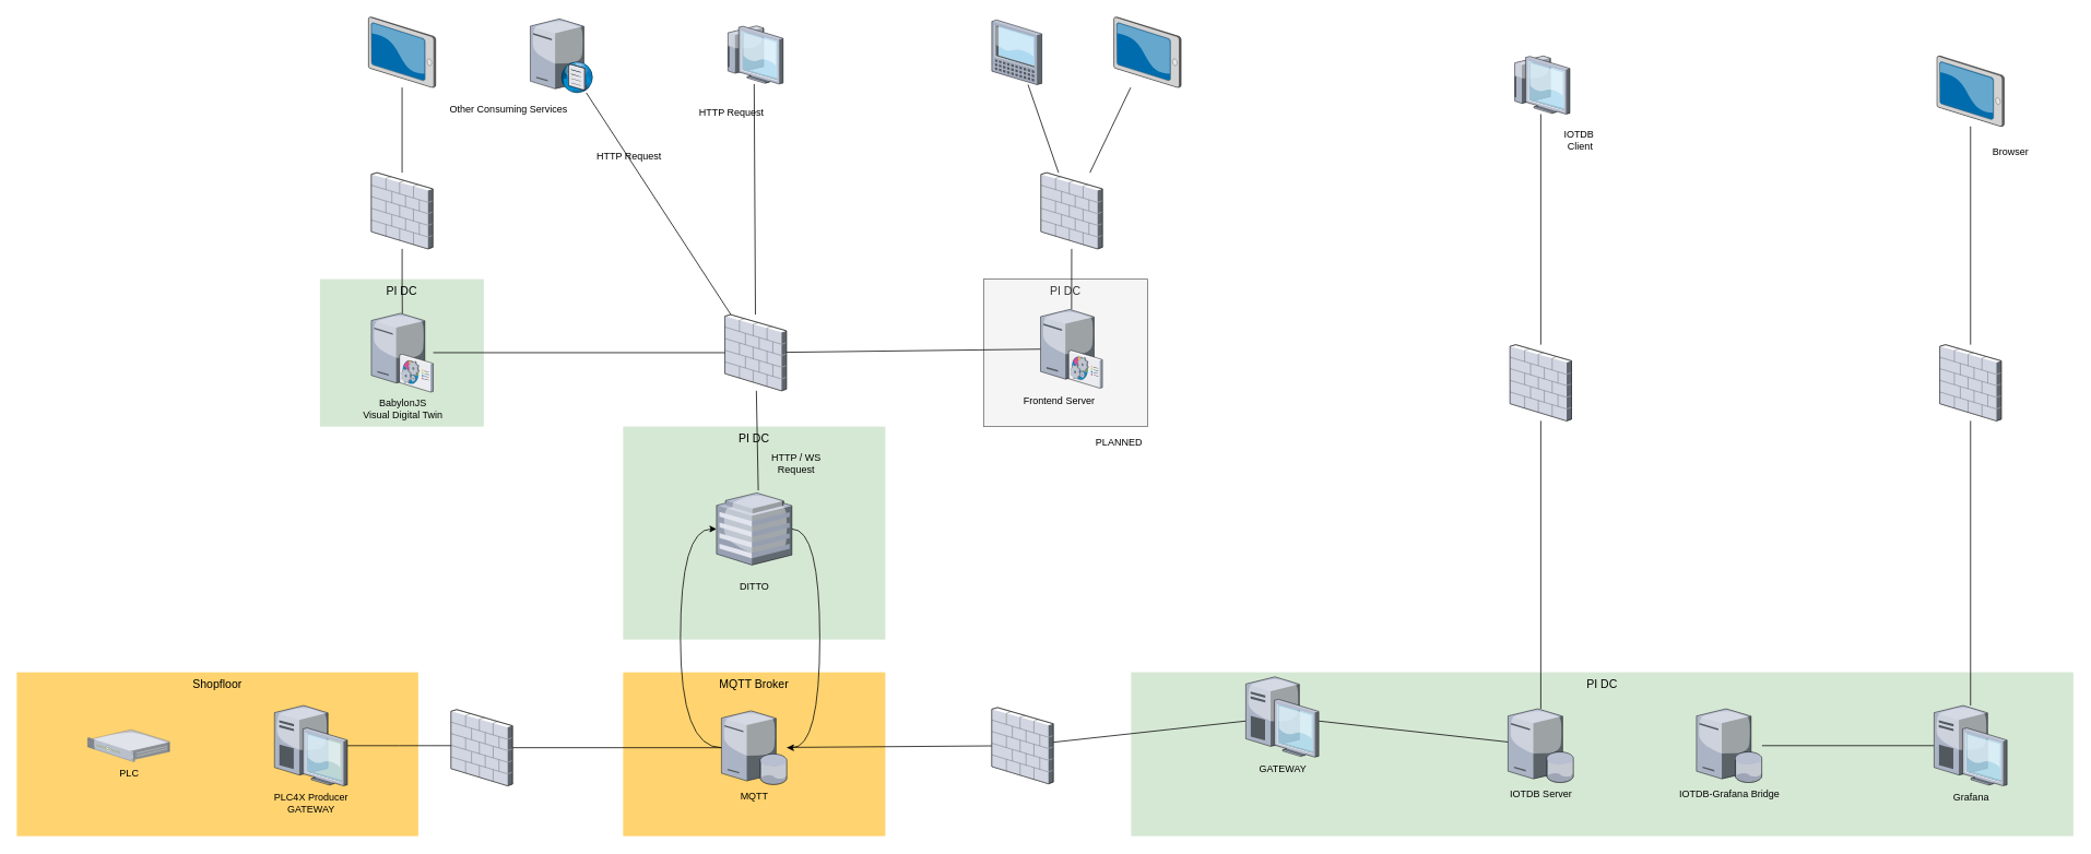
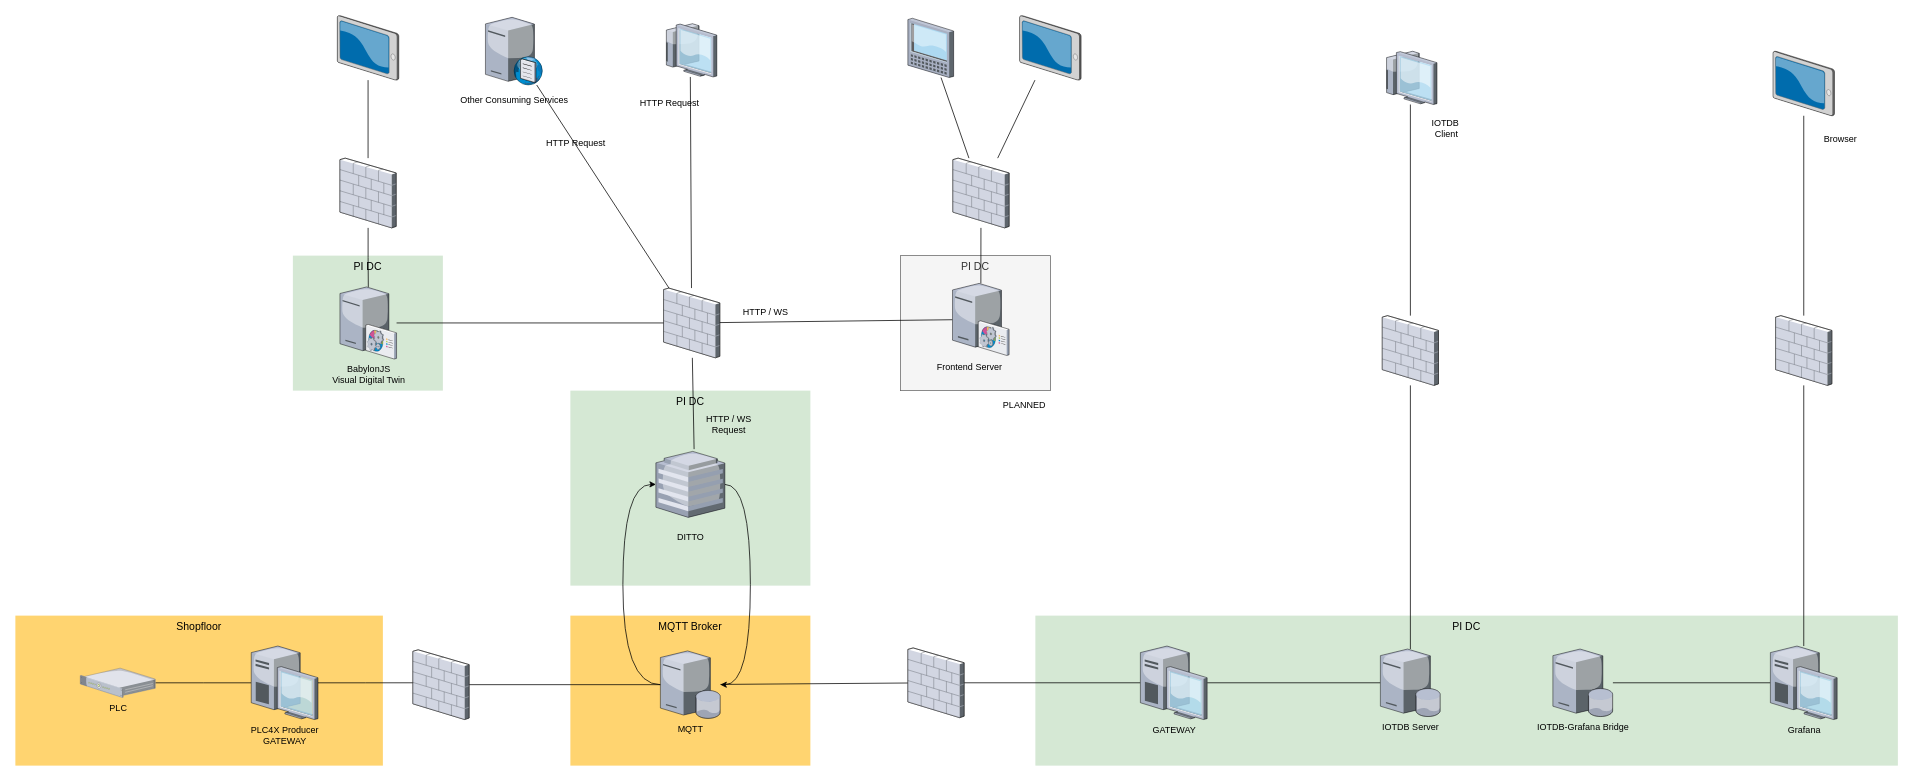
  <mxCell id="0" style=";html=1;" />
  <mxCell id="1" style=";html=1;" parent="0" />
  <mxCell id="2" value="PI DC" style="whiteSpace=wrap;html=1;fillColor=#f5f5f5;fontSize=14;strokeColor=#666666;verticalAlign=top;fontColor=#333333;" parent="1" vertex="1"><mxGeometry x="1200" y="340" width="200" height="180" as="geometry" /></mxCell>
  <mxCell id="3" value="PI DC" style="whiteSpace=wrap;html=1;fillColor=#d5e8d4;fontSize=14;strokeColor=none;verticalAlign=top;" parent="1" vertex="1"><mxGeometry x="760" y="520" width="320" height="260" as="geometry" /></mxCell>
  <mxCell id="4" value="MQTT Broker" style="whiteSpace=wrap;html=1;fillColor=#ffd470;fontSize=14;strokeColor=none;verticalAlign=top;" parent="1" vertex="1"><mxGeometry x="760" y="820" width="320" height="200" as="geometry" /></mxCell>
  <mxCell id="5" value="Shopfloor" style="whiteSpace=wrap;html=1;fillColor=#FFD470;gradientColor=none;fontSize=14;strokeColor=none;verticalAlign=top;" parent="1" vertex="1"><mxGeometry x="20" y="820" width="490" height="200" as="geometry" /></mxCell>
  <mxCell id="6" value="PI DC" style="whiteSpace=wrap;html=1;fillColor=#d5e8d4;fontSize=14;strokeColor=none;verticalAlign=top;" parent="1" vertex="1"><mxGeometry x="1380" y="820" width="1150" height="200" as="geometry" /></mxCell>
+ <mxCell id="7" style="edgeStyle=orthogonalEdgeStyle;rounded=0;orthogonalLoop=1;jettySize=auto;html=1;startArrow=none;startFill=0;endArrow=none;endFill=0;" parent="1" source="8" target="10" edge="1"><mxGeometry relative="1" as="geometry" /></mxCell>
  <mxCell id="8" value="PLC" style="verticalLabelPosition=bottom;aspect=fixed;html=1;verticalAlign=top;strokeColor=none;align=center;outlineConnect=0;shape=mxgraph.citrix.1u_2u_server;" parent="1" vertex="1"><mxGeometry x="106.5" y="890" width="100" height="39.1" as="geometry" /></mxCell>
  <mxCell id="9" style="edgeStyle=orthogonalEdgeStyle;rounded=0;orthogonalLoop=1;jettySize=auto;html=1;entryX=0.4;entryY=0.473;entryDx=0;entryDy=0;entryPerimeter=0;startArrow=none;startFill=0;endArrow=none;endFill=0;" parent="1" source="10" target="12" edge="1"><mxGeometry relative="1" as="geometry" /></mxCell>
  <mxCell id="10" value="PLC4X Producer&lt;br&gt;GATEWAY" style="verticalLabelPosition=bottom;aspect=fixed;html=1;verticalAlign=top;strokeColor=none;align=center;outlineConnect=0;shape=mxgraph.citrix.desktop;" parent="1" vertex="1"><mxGeometry x="334.5" y="860.55" width="89" height="98" as="geometry" /></mxCell>
  <mxCell id="11" style="edgeStyle=orthogonalEdgeStyle;rounded=0;orthogonalLoop=1;jettySize=auto;html=1;startArrow=none;startFill=0;endArrow=none;endFill=0;" parent="1" source="12" target="14" edge="1"><mxGeometry relative="1" as="geometry" /></mxCell>
  <mxCell id="12" value="" style="verticalLabelPosition=bottom;aspect=fixed;html=1;verticalAlign=top;strokeColor=none;shape=mxgraph.citrix.firewall;fillColor=#66B2FF;gradientColor=#0066CC;fontSize=14;" parent="1" vertex="1"><mxGeometry x="550" y="865.55" width="75" height="93" as="geometry" /></mxCell>
  <mxCell id="13" style="edgeStyle=none;rounded=0;orthogonalLoop=1;jettySize=auto;html=1;startArrow=none;startFill=0;endArrow=none;endFill=0;" parent="1" source="14" target="34" edge="1"><mxGeometry relative="1" as="geometry" /></mxCell>
  <mxCell id="14" value="MQTT" style="verticalLabelPosition=bottom;aspect=fixed;html=1;verticalAlign=top;strokeColor=none;align=center;outlineConnect=0;shape=mxgraph.citrix.database_server;" parent="1" vertex="1"><mxGeometry x="880" y="867.05" width="80" height="90" as="geometry" /></mxCell>
  <mxCell id="15" style="edgeStyle=orthogonalEdgeStyle;rounded=0;orthogonalLoop=1;jettySize=auto;html=1;startArrow=classic;startFill=1;endArrow=none;endFill=0;curved=1;" parent="1" source="17" target="14" edge="1"><mxGeometry relative="1" as="geometry"><Array as="points"><mxPoint x="830" y="645" /><mxPoint x="830" y="912.05" /></Array></mxGeometry></mxCell>
  <mxCell id="16" style="edgeStyle=orthogonalEdgeStyle;rounded=0;orthogonalLoop=1;jettySize=auto;html=1;startArrow=none;startFill=0;endArrow=classic;endFill=1;curved=1;" parent="1" source="17" target="14" edge="1"><mxGeometry relative="1" as="geometry"><Array as="points"><mxPoint x="1000" y="645" /><mxPoint x="1000" y="912.05" /></Array></mxGeometry></mxCell>
  <mxCell id="17" value="" style="verticalLabelPosition=bottom;aspect=fixed;html=1;verticalAlign=top;strokeColor=none;shape=mxgraph.citrix.hq_enterprise;fillColor=#66B2FF;gradientColor=#0066CC;fontSize=14;" parent="1" vertex="1"><mxGeometry x="874" y="601" width="92" height="88" as="geometry" /></mxCell>
  <mxCell id="18" style="rounded=0;orthogonalLoop=1;jettySize=auto;html=1;entryX=0.554;entryY=-0.034;entryDx=0;entryDy=0;entryPerimeter=0;startArrow=none;startFill=0;endArrow=none;endFill=0;" parent="1" source="19" target="17" edge="1"><mxGeometry relative="1" as="geometry" /></mxCell>
  <mxCell id="19" value="" style="verticalLabelPosition=bottom;aspect=fixed;html=1;verticalAlign=top;strokeColor=none;shape=mxgraph.citrix.firewall;fillColor=#66B2FF;gradientColor=#0066CC;fontSize=14;" parent="1" vertex="1"><mxGeometry x="884.25" y="383.25" width="75" height="93" as="geometry" /></mxCell>
  <mxCell id="20" style="edgeStyle=none;rounded=0;orthogonalLoop=1;jettySize=auto;html=1;startArrow=none;startFill=0;endArrow=none;endFill=0;" parent="1" source="21" target="48" edge="1"><mxGeometry relative="1" as="geometry" /></mxCell>
  <mxCell id="21" value="" style="verticalLabelPosition=bottom;aspect=fixed;html=1;verticalAlign=top;strokeColor=none;align=center;outlineConnect=0;shape=mxgraph.citrix.tablet_1;" parent="1" vertex="1"><mxGeometry x="1210" y="23.5" width="61" height="79" as="geometry" /></mxCell>
  <mxCell id="22" style="edgeStyle=none;rounded=0;orthogonalLoop=1;jettySize=auto;html=1;startArrow=none;startFill=0;endArrow=none;endFill=0;" parent="1" source="23" target="48" edge="1"><mxGeometry relative="1" as="geometry" /></mxCell>
  <mxCell id="23" value="" style="verticalLabelPosition=bottom;aspect=fixed;html=1;verticalAlign=top;strokeColor=none;align=center;outlineConnect=0;shape=mxgraph.citrix.tablet_2;" parent="1" vertex="1"><mxGeometry x="1359" y="20" width="82" height="86" as="geometry" /></mxCell>
  <mxCell id="24" style="edgeStyle=none;rounded=0;orthogonalLoop=1;jettySize=auto;html=1;startArrow=none;startFill=0;endArrow=none;endFill=0;" parent="1" source="25" target="19" edge="1"><mxGeometry relative="1" as="geometry" /></mxCell>
  <mxCell id="25" value="" style="verticalLabelPosition=bottom;aspect=fixed;html=1;verticalAlign=top;strokeColor=none;align=center;outlineConnect=0;shape=mxgraph.citrix.thin_client;" parent="1" vertex="1"><mxGeometry x="884.25" y="30.75" width="71" height="71" as="geometry" /></mxCell>
  <mxCell id="26" value="HTTP / WS&lt;br&gt;Request" style="text;html=1;align=center;verticalAlign=middle;resizable=0;points=[];autosize=1;" parent="1" vertex="1"><mxGeometry x="930.5" y="550" width="80" height="30" as="geometry" /></mxCell>
  <mxCell id="27" style="edgeStyle=none;rounded=0;orthogonalLoop=1;jettySize=auto;html=1;startArrow=none;startFill=0;endArrow=none;endFill=0;" parent="1" source="28" target="19" edge="1"><mxGeometry relative="1" as="geometry" /></mxCell>
  <mxCell id="28" value="" style="verticalLabelPosition=bottom;aspect=fixed;html=1;verticalAlign=top;strokeColor=none;align=center;outlineConnect=0;shape=mxgraph.citrix.command_center;" parent="1" vertex="1"><mxGeometry x="1269.5" y="377" width="75.5" height="96" as="geometry" /></mxCell>
  <mxCell id="29" value="Frontend Server" style="text;html=1;align=center;verticalAlign=middle;resizable=0;points=[];autosize=1;" parent="1" vertex="1"><mxGeometry x="1242" y="479" width="100" height="20" as="geometry" /></mxCell>
  <mxCell id="30" style="edgeStyle=none;rounded=0;orthogonalLoop=1;jettySize=auto;html=1;startArrow=none;startFill=0;endArrow=none;endFill=0;" parent="1" source="31" target="19" edge="1"><mxGeometry relative="1" as="geometry" /></mxCell>
  <mxCell id="31" value="" style="verticalLabelPosition=bottom;aspect=fixed;html=1;verticalAlign=top;strokeColor=none;align=center;outlineConnect=0;shape=mxgraph.citrix.dns_server;" parent="1" vertex="1"><mxGeometry x="646.75" y="20" width="76.5" height="92.5" as="geometry" /></mxCell>
- <mxCell id="32" value="Other Consuming Services" style="text;html=1;align=center;verticalAlign=middle;resizable=0;points=[];autosize=1;" parent="1" vertex="1"><mxGeometry x="540" y="123.25" width="160" height="20" as="geometry" /></mxCell>
+ <mxCell id="32" value="Other Consuming Services" style="text;html=1;align=center;verticalAlign=middle;resizable=0;points=[];autosize=1;" parent="1" vertex="1"><mxGeometry x="605" y="123.25" width="160" height="20" as="geometry" /></mxCell>
  <mxCell id="33" style="edgeStyle=none;rounded=0;orthogonalLoop=1;jettySize=auto;html=1;startArrow=none;startFill=0;endArrow=none;endFill=0;" parent="1" source="34" target="36" edge="1"><mxGeometry relative="1" as="geometry" /></mxCell>
  <mxCell id="34" value="" style="verticalLabelPosition=bottom;aspect=fixed;html=1;verticalAlign=top;strokeColor=none;shape=mxgraph.citrix.firewall;fillColor=#66B2FF;gradientColor=#0066CC;fontSize=14;" parent="1" vertex="1"><mxGeometry x="1210" y="863.05" width="75" height="93" as="geometry" /></mxCell>
  <mxCell id="35" style="edgeStyle=none;rounded=0;orthogonalLoop=1;jettySize=auto;html=1;startArrow=none;startFill=0;endArrow=none;endFill=0;" parent="1" source="36" target="37" edge="1"><mxGeometry relative="1" as="geometry" /></mxCell>
- <mxCell id="36" value="GATEWAY" style="verticalLabelPosition=bottom;aspect=fixed;html=1;verticalAlign=top;strokeColor=none;align=center;outlineConnect=0;shape=mxgraph.citrix.desktop;" parent="1" vertex="1"><mxGeometry x="1520" y="825.55" width="89" height="98" as="geometry" /></mxCell>
+ <mxCell id="36" value="GATEWAY" style="verticalLabelPosition=bottom;aspect=fixed;html=1;verticalAlign=top;strokeColor=none;align=center;outlineConnect=0;shape=mxgraph.citrix.desktop;" parent="1" vertex="1"><mxGeometry x="1520" y="860.55" width="89" height="98" as="geometry" /></mxCell>
  <mxCell id="37" value="IOTDB Server" style="verticalLabelPosition=bottom;aspect=fixed;html=1;verticalAlign=top;strokeColor=none;align=center;outlineConnect=0;shape=mxgraph.citrix.database_server;" parent="1" vertex="1"><mxGeometry x="1840" y="864.55" width="80" height="90" as="geometry" /></mxCell>
  <mxCell id="38" style="edgeStyle=none;rounded=0;orthogonalLoop=1;jettySize=auto;html=1;startArrow=none;startFill=0;endArrow=none;endFill=0;" parent="1" source="40" target="37" edge="1"><mxGeometry relative="1" as="geometry" /></mxCell>
  <mxCell id="39" style="edgeStyle=none;rounded=0;orthogonalLoop=1;jettySize=auto;html=1;startArrow=none;startFill=0;endArrow=none;endFill=0;" parent="1" source="40" target="41" edge="1"><mxGeometry relative="1" as="geometry" /></mxCell>
  <mxCell id="40" value="" style="verticalLabelPosition=bottom;aspect=fixed;html=1;verticalAlign=top;strokeColor=none;shape=mxgraph.citrix.firewall;fillColor=#66B2FF;gradientColor=#0066CC;fontSize=14;" parent="1" vertex="1"><mxGeometry x="1842.5" y="420" width="75" height="93" as="geometry" /></mxCell>
  <mxCell id="41" value="" style="verticalLabelPosition=bottom;aspect=fixed;html=1;verticalAlign=top;strokeColor=none;align=center;outlineConnect=0;shape=mxgraph.citrix.thin_client;" parent="1" vertex="1"><mxGeometry x="1844.5" y="67.5" width="71" height="71" as="geometry" /></mxCell>
  <mxCell id="42" value="IOTDB&amp;nbsp; &lt;br&gt;Client" style="text;html=1;align=center;verticalAlign=middle;resizable=0;points=[];autosize=1;" parent="1" vertex="1"><mxGeometry x="1898" y="155" width="60" height="30" as="geometry" /></mxCell>
  <mxCell id="43" value="HTTP Request" style="text;html=1;align=center;verticalAlign=middle;resizable=0;points=[];autosize=1;" parent="1" vertex="1"><mxGeometry x="847.25" y="127.25" width="90" height="20" as="geometry" /></mxCell>
  <mxCell id="44" value="HTTP Request" style="text;html=1;align=center;verticalAlign=middle;resizable=0;points=[];autosize=1;" parent="1" vertex="1"><mxGeometry x="722.25" y="180.25" width="90" height="20" as="geometry" /></mxCell>
+ <mxCell id="45" value="HTTP / WS" style="text;html=1;align=center;verticalAlign=middle;resizable=0;points=[];autosize=1;" parent="1" vertex="1"><mxGeometry x="980.25" y="405.25" width="80" height="20" as="geometry" /></mxCell>
  <mxCell id="46" value="DITTO" style="text;html=1;align=center;verticalAlign=middle;resizable=0;points=[];autosize=1;" parent="1" vertex="1"><mxGeometry x="895" y="706" width="50" height="20" as="geometry" /></mxCell>
  <mxCell id="47" style="edgeStyle=none;rounded=0;orthogonalLoop=1;jettySize=auto;html=1;startArrow=none;startFill=0;endArrow=none;endFill=0;" parent="1" source="48" target="28" edge="1"><mxGeometry relative="1" as="geometry" /></mxCell>
  <mxCell id="48" value="" style="verticalLabelPosition=bottom;aspect=fixed;html=1;verticalAlign=top;strokeColor=none;shape=mxgraph.citrix.firewall;fillColor=#66B2FF;gradientColor=#0066CC;fontSize=14;" parent="1" vertex="1"><mxGeometry x="1270" y="210" width="75" height="93" as="geometry" /></mxCell>
  <mxCell id="49" style="edgeStyle=orthogonalEdgeStyle;rounded=0;orthogonalLoop=1;jettySize=auto;html=1;endArrow=none;endFill=0;" edge="1" parent="1" source="50" target="52"><mxGeometry relative="1" as="geometry" /></mxCell>
  <mxCell id="50" value="IOTDB-Grafana Bridge" style="verticalLabelPosition=bottom;aspect=fixed;html=1;verticalAlign=top;strokeColor=none;align=center;outlineConnect=0;shape=mxgraph.citrix.database_server;" vertex="1" parent="1"><mxGeometry x="2070" y="864.55" width="80" height="90" as="geometry" /></mxCell>
  <mxCell id="51" style="edgeStyle=orthogonalEdgeStyle;rounded=0;orthogonalLoop=1;jettySize=auto;html=1;endArrow=none;endFill=0;" edge="1" parent="1" source="52" target="53"><mxGeometry relative="1" as="geometry" /></mxCell>
  <mxCell id="52" value="Grafana" style="verticalLabelPosition=bottom;aspect=fixed;html=1;verticalAlign=top;strokeColor=none;align=center;outlineConnect=0;shape=mxgraph.citrix.desktop;" vertex="1" parent="1"><mxGeometry x="2360" y="860.55" width="89" height="98" as="geometry" /></mxCell>
  <mxCell id="53" value="" style="verticalLabelPosition=bottom;aspect=fixed;html=1;verticalAlign=top;strokeColor=none;shape=mxgraph.citrix.firewall;fillColor=#66B2FF;gradientColor=#0066CC;fontSize=14;" vertex="1" parent="1"><mxGeometry x="2367" y="420" width="75" height="93" as="geometry" /></mxCell>
  <mxCell id="54" style="edgeStyle=orthogonalEdgeStyle;rounded=0;orthogonalLoop=1;jettySize=auto;html=1;endArrow=none;endFill=0;" edge="1" parent="1" source="55" target="53"><mxGeometry relative="1" as="geometry" /></mxCell>
  <mxCell id="55" value="" style="verticalLabelPosition=bottom;aspect=fixed;html=1;verticalAlign=top;strokeColor=none;align=center;outlineConnect=0;shape=mxgraph.citrix.tablet_2;" vertex="1" parent="1"><mxGeometry x="2363.5" y="67.5" width="82" height="86" as="geometry" /></mxCell>
  <mxCell id="56" value="Browser" style="text;html=1;align=center;verticalAlign=middle;resizable=0;points=[];autosize=1;" vertex="1" parent="1"><mxGeometry x="2423" y="175" width="60" height="20" as="geometry" /></mxCell>
  <mxCell id="57" value="PI DC" style="whiteSpace=wrap;html=1;fillColor=#d5e8d4;fontSize=14;strokeColor=none;verticalAlign=top;" vertex="1" parent="1"><mxGeometry x="390" y="340" width="200" height="180" as="geometry" /></mxCell>
  <mxCell id="58" style="edgeStyle=orthogonalEdgeStyle;rounded=0;orthogonalLoop=1;jettySize=auto;html=1;endArrow=none;endFill=0;" edge="1" parent="1" source="59" target="19"><mxGeometry relative="1" as="geometry" /></mxCell>
  <mxCell id="59" value="BabylonJS &lt;br&gt;Visual Digital Twin" style="verticalLabelPosition=bottom;aspect=fixed;html=1;verticalAlign=top;strokeColor=none;align=center;outlineConnect=0;shape=mxgraph.citrix.command_center;" vertex="1" parent="1"><mxGeometry x="452.75" y="381.75" width="75.5" height="96" as="geometry" /></mxCell>
  <mxCell id="60" value="" style="verticalLabelPosition=bottom;aspect=fixed;html=1;verticalAlign=top;strokeColor=none;align=center;outlineConnect=0;shape=mxgraph.citrix.tablet_2;" vertex="1" parent="1"><mxGeometry x="449.25" y="20" width="82" height="86" as="geometry" /></mxCell>
  <mxCell id="61" style="edgeStyle=orthogonalEdgeStyle;rounded=0;orthogonalLoop=1;jettySize=auto;html=1;endArrow=none;endFill=0;" edge="1" parent="1" source="63" target="59"><mxGeometry relative="1" as="geometry" /></mxCell>
  <mxCell id="62" style="edgeStyle=orthogonalEdgeStyle;rounded=0;orthogonalLoop=1;jettySize=auto;html=1;endArrow=none;endFill=0;" edge="1" parent="1" source="63" target="60"><mxGeometry relative="1" as="geometry" /></mxCell>
  <mxCell id="63" value="" style="verticalLabelPosition=bottom;aspect=fixed;html=1;verticalAlign=top;strokeColor=none;shape=mxgraph.citrix.firewall;fillColor=#66B2FF;gradientColor=#0066CC;fontSize=14;" vertex="1" parent="1"><mxGeometry x="452.75" y="210" width="75" height="93" as="geometry" /></mxCell>
  <mxCell id="64" value="PLANNED" style="text;html=1;align=center;verticalAlign=middle;resizable=0;points=[];autosize=1;" vertex="1" parent="1"><mxGeometry x="1330" y="530" width="70" height="20" as="geometry" /></mxCell>
